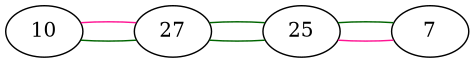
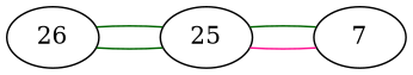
  graph {
    rankdir=LR
    edge [color=darkgreen]
-   n1 [label=10]
-   n2 [label=27]
+   n2 [label=26]
    n3 [label=25]
    n4 [label=7]
-   n1 -- n2
-   n2 -- n1 [color=deeppink]
    n2 -- n3
    n3 -- n2
    n3 -- n4 [color=deeppink]
    n4 -- n3
  }
